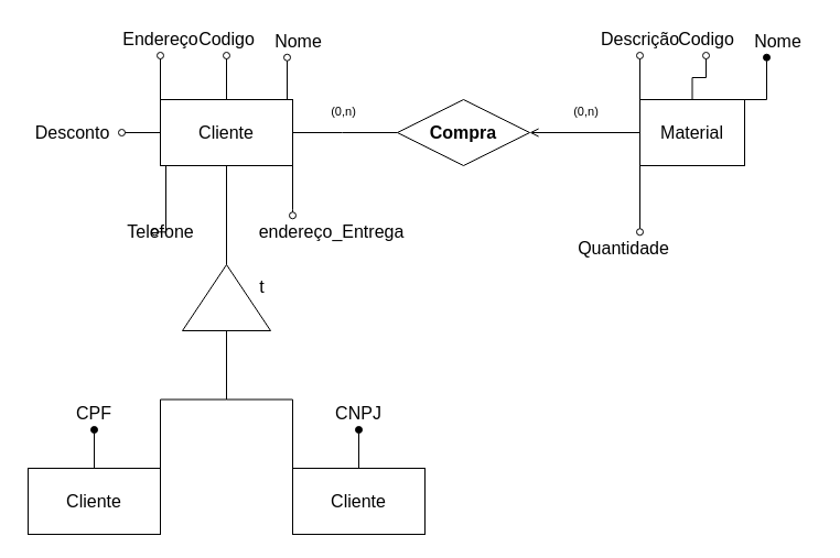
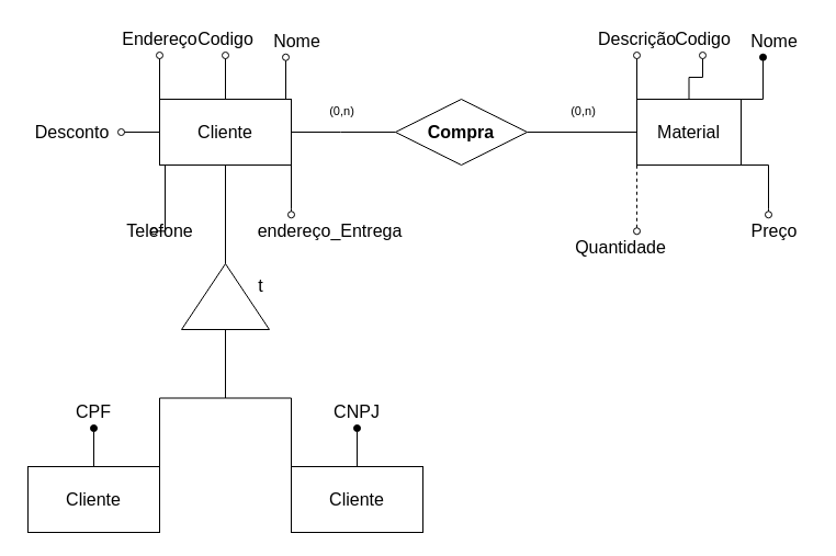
  <mxCell id="0" />
  <mxCell id="1" parent="0" />
  <mxCell id="2" style="edgeStyle=orthogonalEdgeStyle;rounded=0;orthogonalLoop=1;jettySize=auto;html=1;exitX=1;exitY=0;exitDx=0;exitDy=0;endArrow=oval;endFill=0;fontSize=16;" edge="1" parent="1" source="11" target="15"><mxGeometry relative="1" as="geometry"><Array as="points"><mxPoint x="260" y="89.75" /></Array></mxGeometry></mxCell>
  <mxCell id="3" style="edgeStyle=orthogonalEdgeStyle;rounded=0;orthogonalLoop=1;jettySize=auto;html=1;endArrow=oval;endFill=0;fontSize=16;" edge="1" parent="1" source="11" target="13"><mxGeometry relative="1" as="geometry" /></mxCell>
  <mxCell id="4" style="edgeStyle=orthogonalEdgeStyle;rounded=0;orthogonalLoop=1;jettySize=auto;html=1;exitX=0;exitY=0;exitDx=0;exitDy=0;endArrow=oval;endFill=0;fontSize=16;" edge="1" parent="1" source="11" target="12"><mxGeometry relative="1" as="geometry" /></mxCell>
  <mxCell id="5" style="edgeStyle=orthogonalEdgeStyle;rounded=0;orthogonalLoop=1;jettySize=auto;html=1;exitX=0.25;exitY=1;exitDx=0;exitDy=0;endArrow=oval;endFill=0;fontSize=16;" edge="1" parent="1" source="11" target="14"><mxGeometry relative="1" as="geometry"><Array as="points"><mxPoint x="145" y="149.75" /></Array></mxGeometry></mxCell>
  <mxCell id="6" style="edgeStyle=orthogonalEdgeStyle;rounded=0;orthogonalLoop=1;jettySize=auto;html=1;endArrow=oval;endFill=0;fontSize=16;" edge="1" parent="1"><mxGeometry relative="1" as="geometry"><Array as="points"><mxPoint x="150" y="150" /><mxPoint x="150" y="210" /></Array><mxPoint x="160" y="150" as="sourcePoint" /><mxPoint x="140" y="210.3" as="targetPoint" /></mxGeometry></mxCell>
  <mxCell id="7" style="edgeStyle=orthogonalEdgeStyle;rounded=0;orthogonalLoop=1;jettySize=auto;html=1;exitX=1;exitY=1;exitDx=0;exitDy=0;endArrow=oval;endFill=0;fontSize=16;" edge="1" parent="1" source="11" target="17"><mxGeometry relative="1" as="geometry"><Array as="points"><mxPoint x="265" y="189.75" /><mxPoint x="265" y="189.75" /></Array></mxGeometry></mxCell>
  <mxCell id="8" style="edgeStyle=orthogonalEdgeStyle;rounded=0;orthogonalLoop=1;jettySize=auto;html=1;endArrow=none;endFill=0;fontSize=16;" edge="1" parent="1" source="11" target="31"><mxGeometry relative="1" as="geometry"><Array as="points"><mxPoint x="310" y="120" /><mxPoint x="310" y="120" /></Array></mxGeometry></mxCell>
  <mxCell id="9" value="(0,n)" style="edgeLabel;html=1;align=center;verticalAlign=middle;resizable=0;points=[];" vertex="1" connectable="0" parent="8"><mxGeometry x="-0.095" y="4" relative="1" as="geometry"><mxPoint x="2" y="-16" as="offset" /></mxGeometry></mxCell>
  <mxCell id="10" style="edgeStyle=orthogonalEdgeStyle;rounded=0;orthogonalLoop=1;jettySize=auto;html=1;endArrow=none;endFill=0;fontSize=16;" edge="1" parent="1" source="11" target="32"><mxGeometry relative="1" as="geometry" /></mxCell>
  <mxCell id="11" value="Cliente" style="rounded=0;whiteSpace=wrap;html=1;fontSize=16;" vertex="1" parent="1"><mxGeometry x="145" y="90" width="120" height="60" as="geometry" /></mxCell>
  <mxCell id="12" value="Endereço" style="text;html=1;align=center;verticalAlign=middle;resizable=0;points=[];autosize=1;strokeColor=none;fillColor=none;fontSize=16;" vertex="1" parent="1"><mxGeometry x="100" y="20" width="90" height="30" as="geometry" /></mxCell>
  <mxCell id="13" value="Codigo" style="text;html=1;align=center;verticalAlign=middle;resizable=0;points=[];autosize=1;strokeColor=none;fillColor=none;fontSize=16;" vertex="1" parent="1"><mxGeometry x="170" y="20" width="70" height="30" as="geometry" /></mxCell>
  <mxCell id="14" value="Desconto" style="text;html=1;align=center;verticalAlign=middle;resizable=0;points=[];autosize=1;strokeColor=none;fillColor=none;fontSize=16;" vertex="1" parent="1"><mxGeometry x="20" y="105" width="90" height="30" as="geometry" /></mxCell>
  <mxCell id="15" value="Nome" style="text;html=1;align=center;verticalAlign=middle;resizable=0;points=[];autosize=1;strokeColor=none;fillColor=none;fontSize=16;" vertex="1" parent="1"><mxGeometry x="235" y="21.75" width="70" height="30" as="geometry" /></mxCell>
  <mxCell id="16" value="Telefone" style="text;html=1;align=center;verticalAlign=middle;resizable=0;points=[];autosize=1;strokeColor=none;fillColor=none;fontSize=16;" vertex="1" parent="1"><mxGeometry x="105" y="195.25" width="80" height="30" as="geometry" /></mxCell>
  <mxCell id="17" value="endereço_Entrega" style="text;html=1;align=center;verticalAlign=middle;resizable=0;points=[];autosize=1;strokeColor=none;fillColor=none;fontSize=16;" vertex="1" parent="1"><mxGeometry x="220" y="195.25" width="160" height="30" as="geometry" /></mxCell>
  <mxCell id="18" style="edgeStyle=orthogonalEdgeStyle;rounded=0;orthogonalLoop=1;jettySize=auto;html=1;exitX=1;exitY=0;exitDx=0;exitDy=0;endArrow=oval;endFill=1;fontSize=16;" edge="1" parent="1" source="25" target="29"><mxGeometry relative="1" as="geometry"><Array as="points"><mxPoint x="695" y="89.75" /></Array></mxGeometry></mxCell>
  <mxCell id="19" style="edgeStyle=orthogonalEdgeStyle;rounded=0;orthogonalLoop=1;jettySize=auto;html=1;endArrow=oval;endFill=0;fontSize=16;" edge="1" parent="1" source="25" target="27"><mxGeometry relative="1" as="geometry" /></mxCell>
  <mxCell id="20" style="edgeStyle=orthogonalEdgeStyle;rounded=0;orthogonalLoop=1;jettySize=auto;html=1;exitX=0;exitY=0;exitDx=0;exitDy=0;endArrow=oval;endFill=0;fontSize=16;" edge="1" parent="1" source="25" target="26"><mxGeometry relative="1" as="geometry" /></mxCell>
- <mxCell id="21" style="edgeStyle=orthogonalEdgeStyle;rounded=0;orthogonalLoop=1;jettySize=auto;html=1;exitX=0.25;exitY=1;exitDx=0;exitDy=0;endArrow=oval;endFill=0;fontSize=16;" edge="1" parent="1" source="25" target="28"><mxGeometry relative="1" as="geometry"><Array as="points"><mxPoint x="580" y="149.75" /></Array></mxGeometry></mxCell>
- <mxCell id="23" style="edgeStyle=orthogonalEdgeStyle;rounded=0;orthogonalLoop=1;jettySize=auto;html=1;endArrow=open;endFill=0;fontSize=16;" edge="1" parent="1" source="25" target="31"><mxGeometry relative="1" as="geometry"><mxPoint x="530" y="120" as="targetPoint" /></mxGeometry></mxCell>
+ <mxCell id="21" style="edgeStyle=orthogonalEdgeStyle;rounded=0;orthogonalLoop=1;jettySize=auto;html=1;exitX=0.25;exitY=1;exitDx=0;exitDy=0;endArrow=oval;endFill=0;fontSize=16;dashed=1;" edge="1" parent="1" source="25" target="28"><mxGeometry relative="1" as="geometry"><Array as="points"><mxPoint x="580" y="149.75" /></Array></mxGeometry></mxCell>
+ <mxCell id="22" style="edgeStyle=orthogonalEdgeStyle;rounded=0;orthogonalLoop=1;jettySize=auto;html=1;exitX=1;exitY=1;exitDx=0;exitDy=0;endArrow=oval;endFill=0;fontSize=16;" edge="1" parent="1" source="25" target="30"><mxGeometry relative="1" as="geometry"><Array as="points"><mxPoint x="700" y="189.75" /><mxPoint x="700" y="189.75" /></Array></mxGeometry></mxCell>
+ <mxCell id="23" style="edgeStyle=orthogonalEdgeStyle;rounded=0;orthogonalLoop=1;jettySize=auto;html=1;endArrow=none;endFill=0;fontSize=16;" edge="1" parent="1" source="25" target="31"><mxGeometry relative="1" as="geometry"><mxPoint x="530" y="120" as="targetPoint" /></mxGeometry></mxCell>
  <mxCell id="24" value="(0,n)" style="edgeLabel;html=1;align=center;verticalAlign=middle;resizable=0;points=[];" vertex="1" connectable="0" parent="23"><mxGeometry y="-3" relative="1" as="geometry"><mxPoint y="-17" as="offset" /></mxGeometry></mxCell>
  <mxCell id="25" value="Material" style="rounded=0;whiteSpace=wrap;html=1;fontSize=16;" vertex="1" parent="1"><mxGeometry x="580" y="90" width="95" height="60" as="geometry" /></mxCell>
  <mxCell id="26" value="&lt;div style=&quot;font-size: 16px;&quot;&gt;Descrição&lt;/div&gt;" style="text;html=1;align=center;verticalAlign=middle;resizable=0;points=[];autosize=1;strokeColor=none;fillColor=none;fontSize=16;" vertex="1" parent="1"><mxGeometry x="535" y="20" width="90" height="30" as="geometry" /></mxCell>
  <mxCell id="27" value="Codigo" style="text;html=1;align=center;verticalAlign=middle;resizable=0;points=[];autosize=1;strokeColor=none;fillColor=none;fontSize=16;" vertex="1" parent="1"><mxGeometry x="605" y="20" width="70" height="30" as="geometry" /></mxCell>
  <mxCell id="28" value="Quantidade" style="text;html=1;align=center;verticalAlign=middle;resizable=0;points=[];autosize=1;strokeColor=none;fillColor=none;fontSize=16;" vertex="1" parent="1"><mxGeometry x="510" y="210.25" width="110" height="30" as="geometry" /></mxCell>
  <mxCell id="29" value="Nome" style="text;html=1;align=center;verticalAlign=middle;resizable=0;points=[];autosize=1;strokeColor=none;fillColor=none;fontSize=16;" vertex="1" parent="1"><mxGeometry x="670" y="21.75" width="70" height="30" as="geometry" /></mxCell>
+ <mxCell id="30" value="Preço" style="text;html=1;align=center;verticalAlign=middle;resizable=0;points=[];autosize=1;strokeColor=none;fillColor=none;fontSize=16;" vertex="1" parent="1"><mxGeometry x="670" y="195.25" width="70" height="30" as="geometry" /></mxCell>
  <mxCell id="31" value="Compra" style="shape=rhombus;perimeter=rhombusPerimeter;whiteSpace=wrap;html=1;align=center;fontStyle=1;fontSize=16;" vertex="1" parent="1"><mxGeometry x="360" y="90" width="120" height="60" as="geometry" /></mxCell>
  <mxCell id="32" value="" style="triangle;whiteSpace=wrap;html=1;direction=north;fontSize=16;" vertex="1" parent="1"><mxGeometry x="165" y="240" width="80" height="60" as="geometry" /></mxCell>
  <mxCell id="33" style="edgeStyle=orthogonalEdgeStyle;rounded=0;orthogonalLoop=1;jettySize=auto;html=1;endArrow=oval;endFill=1;fontSize=16;" edge="1" parent="1" source="35" target="39"><mxGeometry relative="1" as="geometry" /></mxCell>
  <mxCell id="34" style="edgeStyle=orthogonalEdgeStyle;rounded=0;orthogonalLoop=1;jettySize=auto;html=1;exitX=1;exitY=0;exitDx=0;exitDy=0;endArrow=none;endFill=0;fontSize=16;" edge="1" parent="1" source="35" target="32"><mxGeometry relative="1" as="geometry" /></mxCell>
  <mxCell id="35" value="Cliente" style="rounded=0;whiteSpace=wrap;html=1;fontSize=16;" vertex="1" parent="1"><mxGeometry y="425" width="120" height="60" as="geometry" x="25" /></mxCell>
  <mxCell id="36" style="edgeStyle=orthogonalEdgeStyle;rounded=0;orthogonalLoop=1;jettySize=auto;html=1;endArrow=oval;endFill=1;fontSize=16;" edge="1" parent="1" source="38" target="40"><mxGeometry relative="1" as="geometry" /></mxCell>
  <mxCell id="37" style="edgeStyle=orthogonalEdgeStyle;rounded=0;orthogonalLoop=1;jettySize=auto;html=1;exitX=0;exitY=0;exitDx=0;exitDy=0;endArrow=none;endFill=0;fontSize=16;" edge="1" parent="1" source="38" target="32"><mxGeometry relative="1" as="geometry" /></mxCell>
  <mxCell id="38" value="Cliente" style="rounded=0;whiteSpace=wrap;html=1;fontSize=16;" vertex="1" parent="1"><mxGeometry x="265" y="425" width="120" height="60" as="geometry" /></mxCell>
  <mxCell id="39" value="CPF" style="text;html=1;align=center;verticalAlign=middle;whiteSpace=wrap;rounded=0;fontSize=16;" vertex="1" parent="1"><mxGeometry x="55" y="360" width="60" height="30" as="geometry" /></mxCell>
  <mxCell id="40" value="CNPJ" style="text;html=1;align=center;verticalAlign=middle;whiteSpace=wrap;rounded=0;fontSize=16;" vertex="1" parent="1"><mxGeometry x="295" y="360" width="60" height="30" as="geometry" /></mxCell>
  <mxCell id="41" value="t" style="text;html=1;align=center;verticalAlign=middle;whiteSpace=wrap;rounded=0;fontSize=16;" vertex="1" parent="1"><mxGeometry x="210" y="240" width="55" height="40" as="geometry" /></mxCell>
